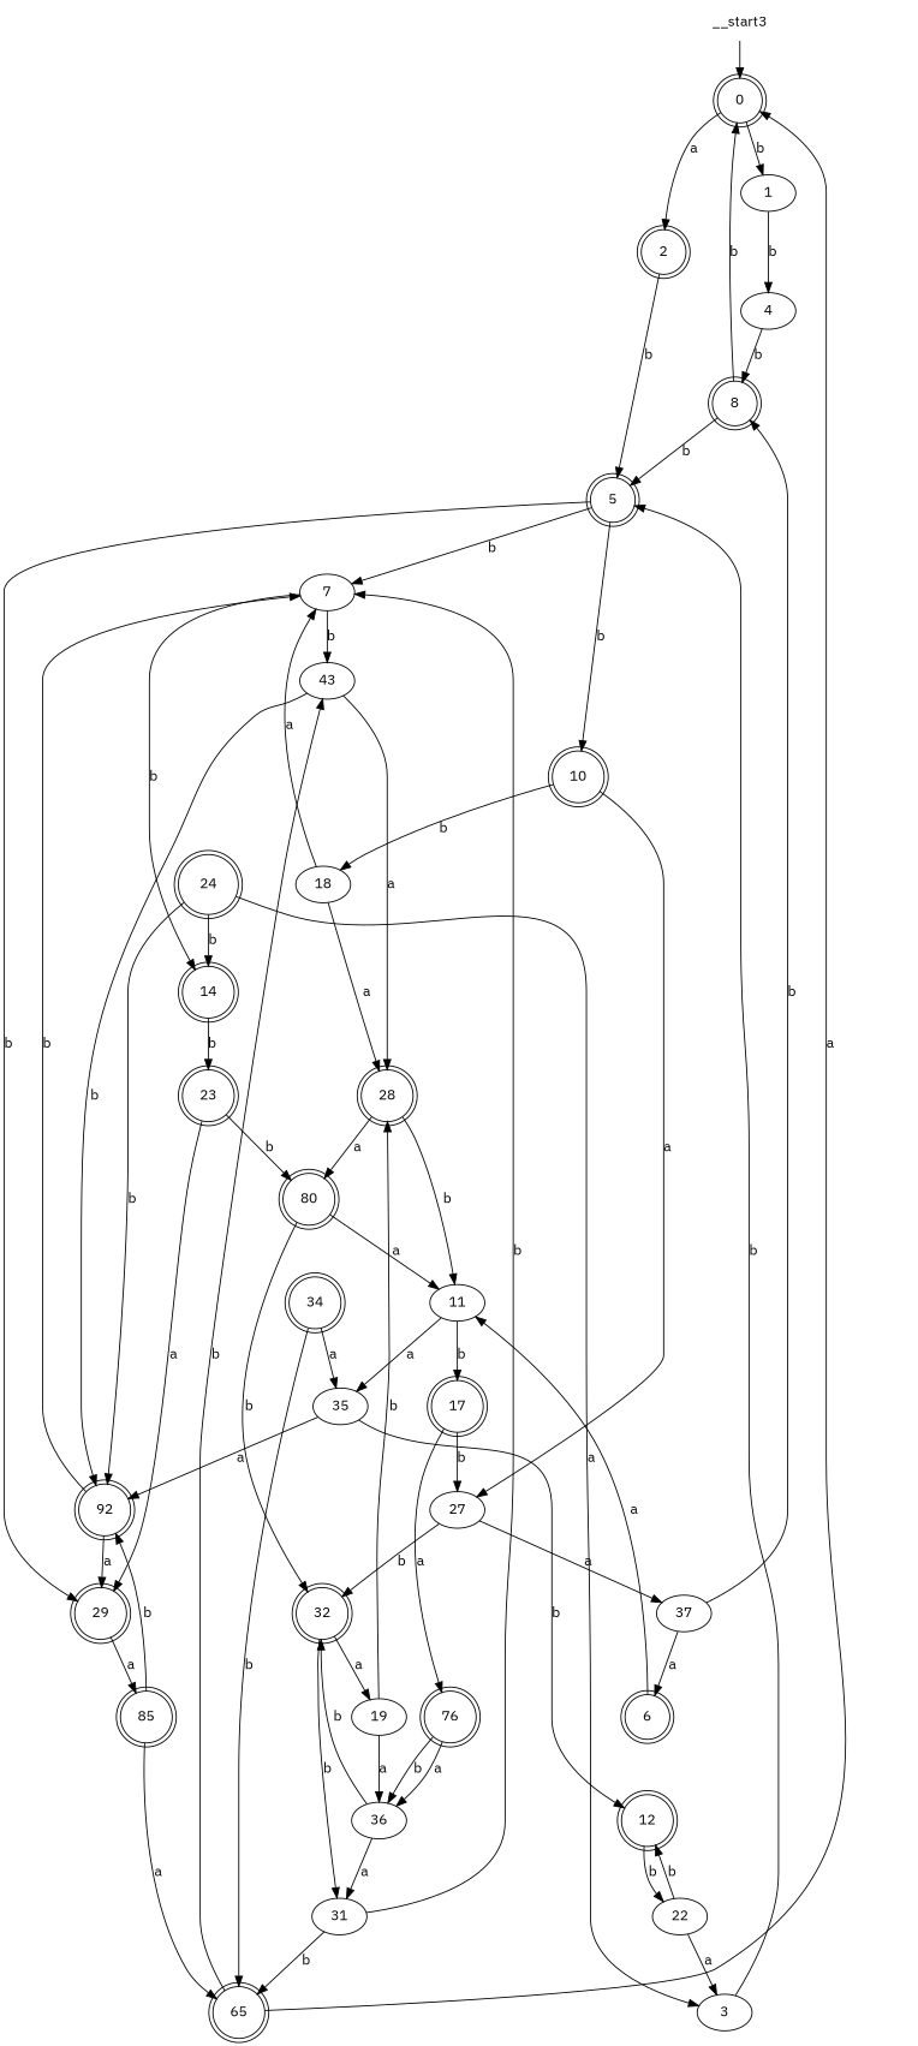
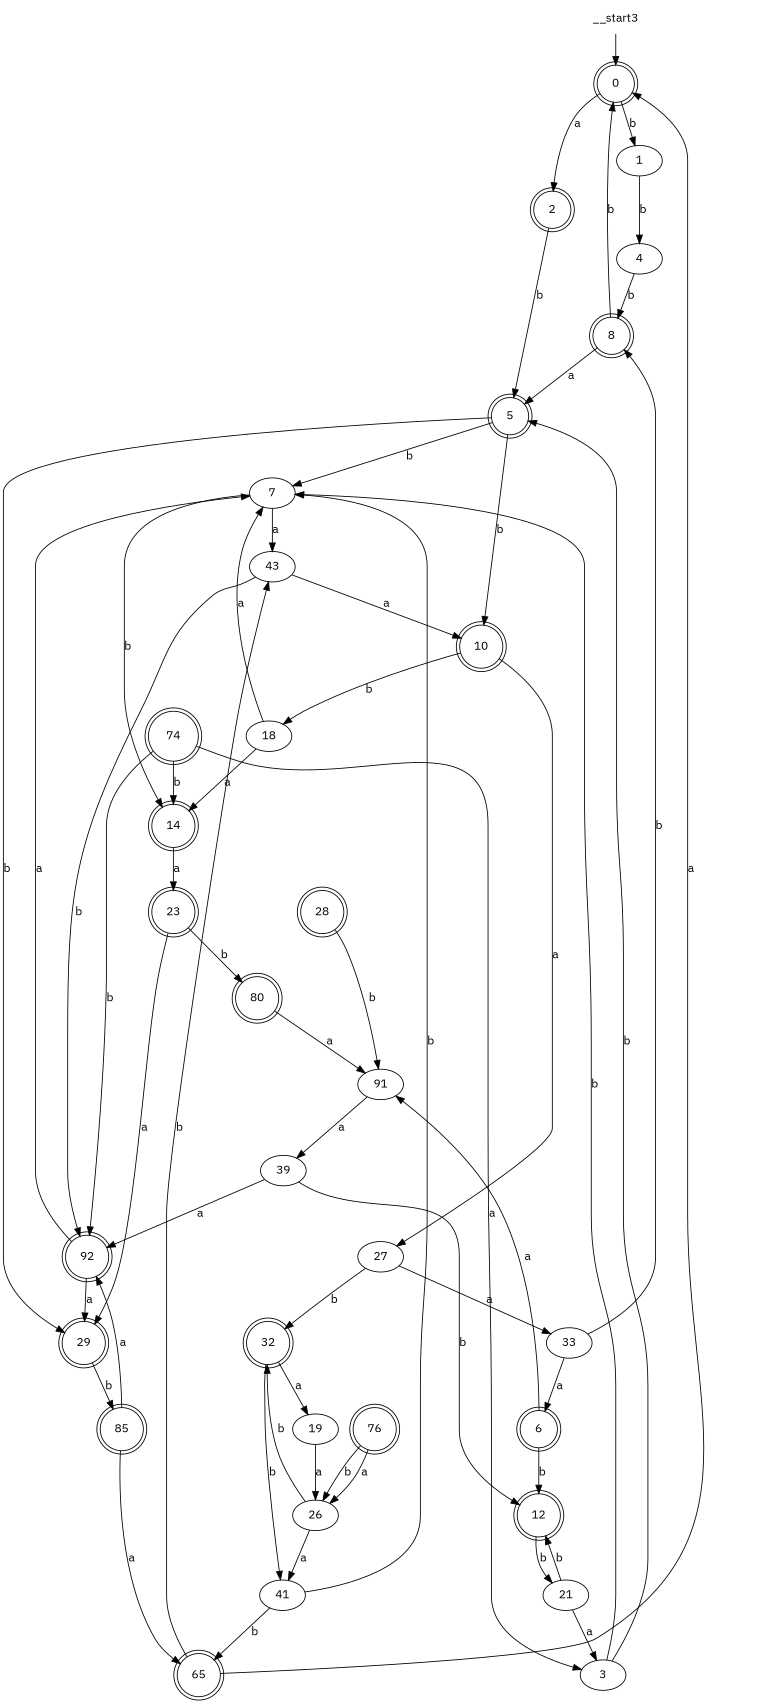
  digraph {
    fontname="IBM Plex Sans"
    node [fontname="IBM Plex Sans" shape=doublecircle]
    edge [fontname="IBM Plex Sans"]
    n1 [label=__start3 shape=none]
    0
    1 [shape=""]
    2
    4 [shape=""]
    5
    3 [shape=""]
    7 [shape=""]
    8
    10
    29
-   11 [shape=""]
+   11 [label=91 shape=""]
    6
    12
    n15 [label=43 shape=""]
    14
    18 [shape=""]
    27 [shape=""]
-   17
-   35 [shape=""]
-   21 [label=22 shape=""]
+   35 [label=39 shape=""]
+   21 [shape=""]
    n22 [label=92]
    23
    n24 [label=85]
    n25 [label=65]
    n26 [label=76]
-   26 [label=36 shape=""]
+   26 [shape=""]
    28
    19 [shape=""]
    n30 [label=80]
-   24
-   31 [shape=""]
+   24 [label=74]
+   31 [label=41 shape=""]
    32
-   33 [label=37 shape=""]
-   34
+   33 [shape=""]
    n1 -> 0
    0 -> 1 [label=b]
    0 -> 2 [label=a]
    1 -> 4 [label=b]
    2 -> 5 [label=b]
    4 -> 8 [label=b]
    5 -> 7 [label=b]
    5 -> 10 [label=b]
    5 -> 29 [label=b]
    3 -> 5 [label=b]
-   7 -> n15 [label=b]
+   3 -> 7 [label=b]
+   7 -> n15 [label=a]
    7 -> 14 [label=b]
    8 -> 0 [label=b]
-   8 -> 5 [label=b]
+   8 -> 5 [label=a]
    10 -> 18 [label=b]
    10 -> 27 [label=a]
-   29 -> n24 [label=a]
-   11 -> 17 [label=b]
+   29 -> n24 [label=b]
    11 -> 35 [label=a]
    6 -> 11 [label=a]
+   6 -> 12 [label=b]
    12 -> 21 [label=b]
-   n15 -> 28 [label=a]
+   n15 -> 10 [label=a]
    n15 -> n22 [label=b]
-   14 -> 23 [label=b]
+   14 -> 23 [label=a]
    18 -> 7 [label=a]
-   18 -> 28 [label=a]
+   18 -> 14 [label=a]
    27 -> 32 [label=b]
    27 -> 33 [label=a]
-   17 -> 27 [label=b]
-   17 -> n26 [label=a]
    35 -> 12 [label=b]
    35 -> n22 [label=a]
    21 -> 3 [label=a]
    21 -> 12 [label=b]
-   n22 -> 7 [label=b]
+   n22 -> 7 [label=a]
    n22 -> 29 [label=a]
    23 -> 29 [label=a]
    23 -> n30 [label=b]
-   n24 -> n22 [label=b]
+   n24 -> n22 [label=a]
    n24 -> n25 [label=a]
    n25 -> 0 [label=a]
    n25 -> n15 [label=b]
    n26 -> 26 [label=a]
    n26 -> 26 [label=b]
    26 -> 31 [label=a]
    26 -> 32 [label=b]
    28 -> 11 [label=b]
-   28 -> n30 [label=a]
    19 -> 26 [label=a]
-   19 -> 28 [label=b]
    n30 -> 11 [label=a]
-   n30 -> 32 [label=b]
    24 -> 3 [label=a]
    24 -> 14 [label=b]
    24 -> n22 [label=b]
    31 -> 7 [label=b]
    31 -> n25 [label=b]
    32 -> 19 [label=a]
    32 -> 31 [label=b]
    33 -> 8 [label=b]
    33 -> 6 [label=a]
-   34 -> 35 [label=a]
-   34 -> n25 [label=b]
  }
